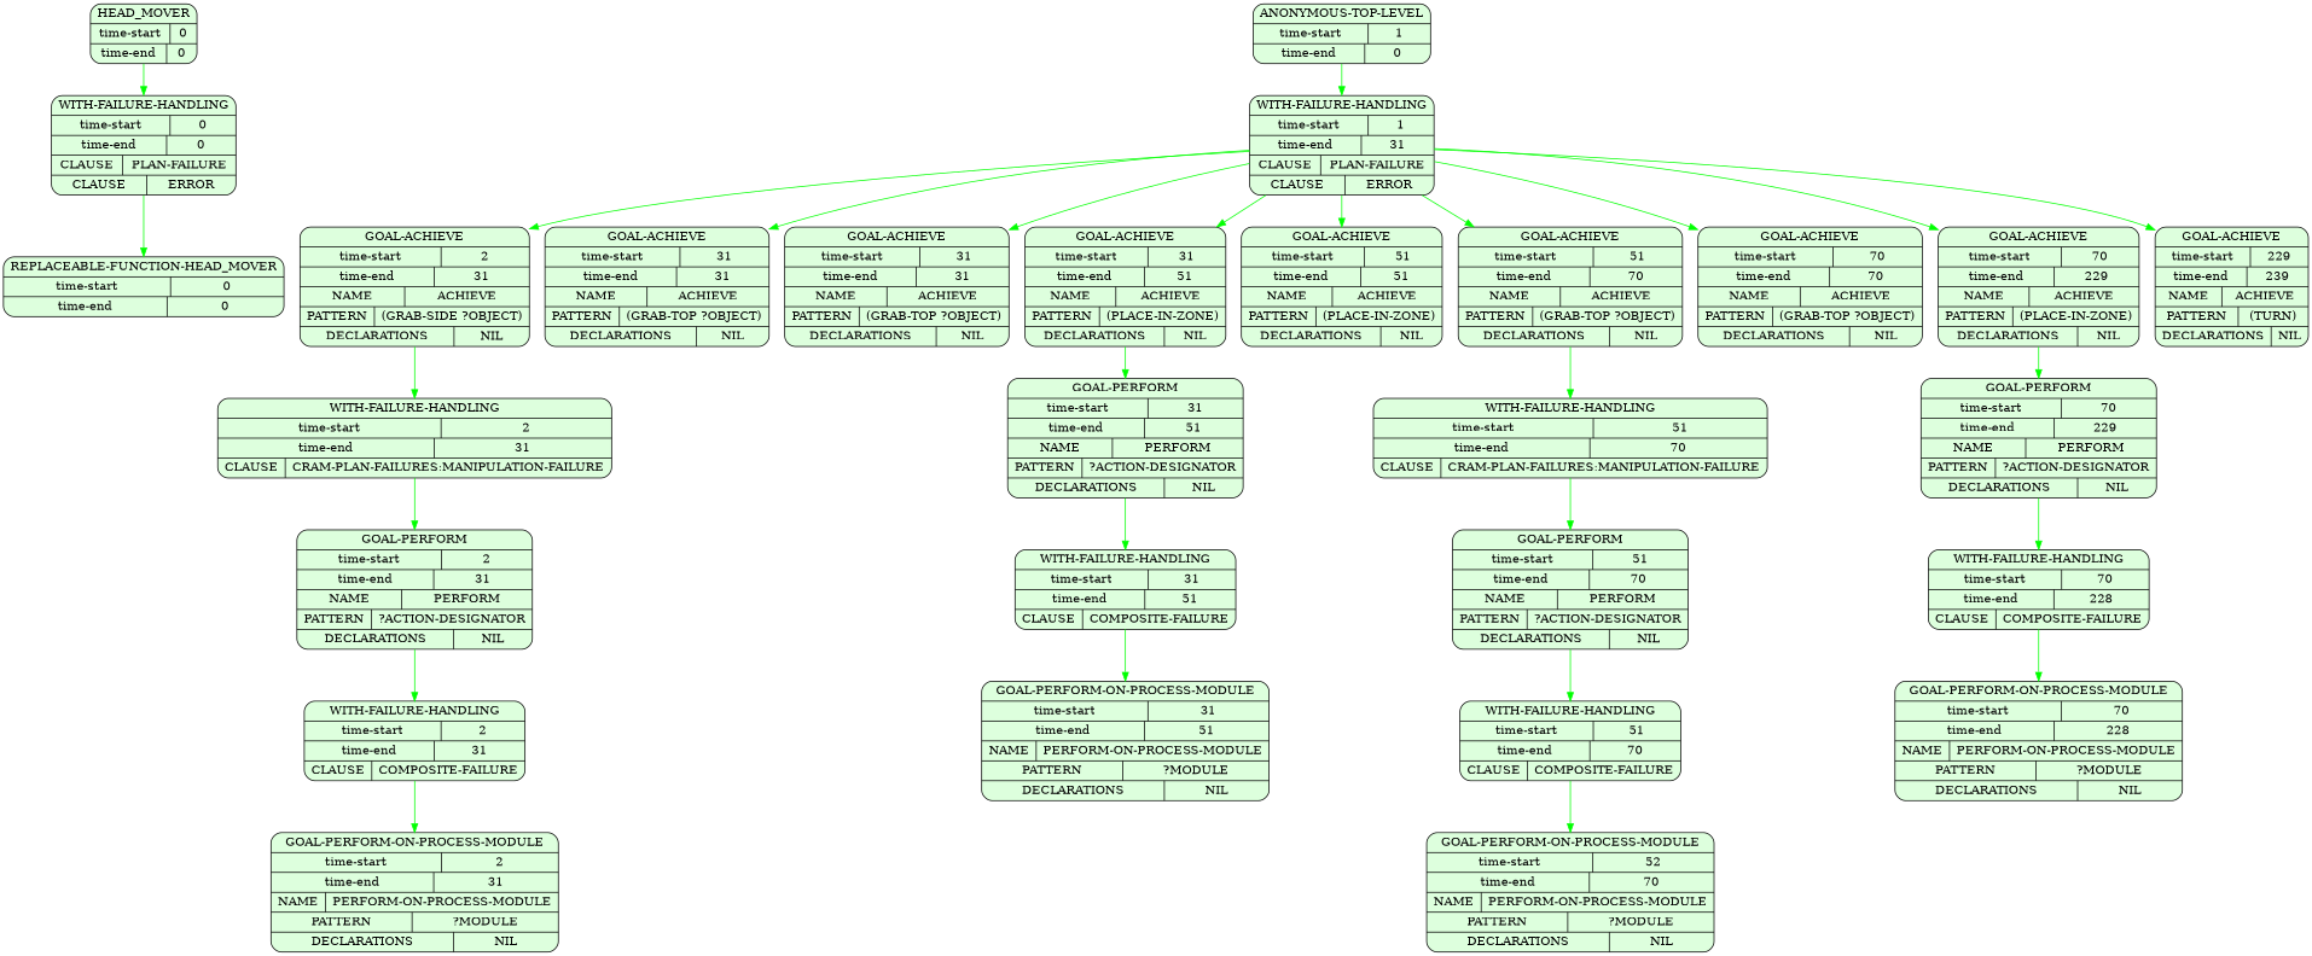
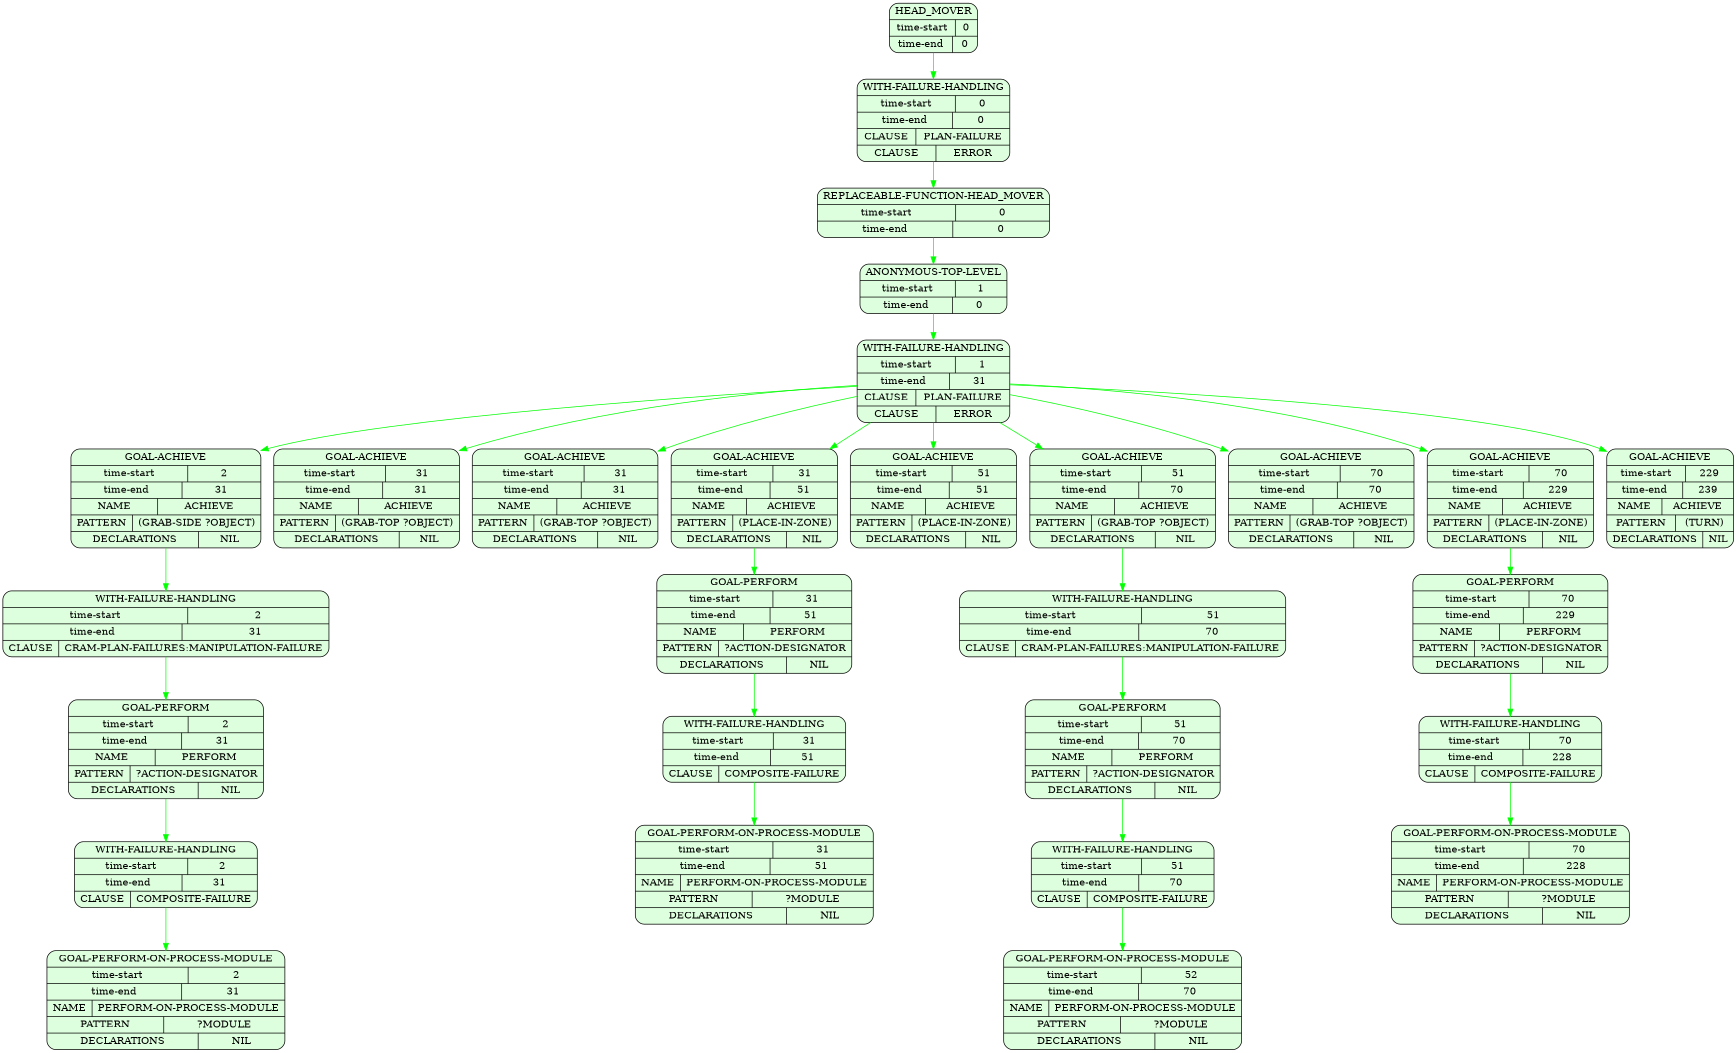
  digraph {
    fontname="DejaVu Serif"
    node [fillcolor="#ddffdd" fontname="DejaVu Serif" shape=Mrecord style=filled]
    edge [color=green fontname="DejaVu Serif"]
    n1 [label="{HEAD_MOVER|{time-start | 0}|{time-end | 0}}"]
    n2 [label="{WITH-FAILURE-HANDLING|{time-start | 0}|{time-end | 0}|{CLAUSE | PLAN-FAILURE}|{CLAUSE | ERROR}}"]
    n3 [label="{REPLACEABLE-FUNCTION-HEAD_MOVER|{time-start | 0}|{time-end | 0}}"]
    n4 [label="{ANONYMOUS-TOP-LEVEL|{time-start | 1}|{time-end | 0}}"]
    n5 [label="{WITH-FAILURE-HANDLING|{time-start | 1}|{time-end | 31}|{CLAUSE | PLAN-FAILURE}|{CLAUSE | ERROR}}"]
    n6 [label="{GOAL-ACHIEVE|{time-start | 2}|{time-end | 31}|{NAME | ACHIEVE}|{PATTERN | (GRAB-SIDE ?OBJECT)}|{DECLARATIONS | NIL}}"]
    n7 [label="{GOAL-ACHIEVE|{time-start | 31}|{time-end | 31}|{NAME | ACHIEVE}|{PATTERN | (GRAB-TOP ?OBJECT)}|{DECLARATIONS | NIL}}"]
    n8 [label="{GOAL-ACHIEVE|{time-start | 31}|{time-end | 31}|{NAME | ACHIEVE}|{PATTERN | (GRAB-TOP ?OBJECT)}|{DECLARATIONS | NIL}}"]
    n9 [label="{GOAL-ACHIEVE|{time-start | 31}|{time-end | 51}|{NAME | ACHIEVE}|{PATTERN | (PLACE-IN-ZONE)}|{DECLARATIONS | NIL}}"]
    n10 [label="{GOAL-ACHIEVE|{time-start | 51}|{time-end | 51}|{NAME | ACHIEVE}|{PATTERN | (PLACE-IN-ZONE)}|{DECLARATIONS | NIL}}"]
    n11 [label="{GOAL-ACHIEVE|{time-start | 51}|{time-end | 70}|{NAME | ACHIEVE}|{PATTERN | (GRAB-TOP ?OBJECT)}|{DECLARATIONS | NIL}}"]
    n12 [label="{GOAL-ACHIEVE|{time-start | 70}|{time-end | 70}|{NAME | ACHIEVE}|{PATTERN | (GRAB-TOP ?OBJECT)}|{DECLARATIONS | NIL}}"]
    n13 [label="{GOAL-ACHIEVE|{time-start | 70}|{time-end | 229}|{NAME | ACHIEVE}|{PATTERN | (PLACE-IN-ZONE)}|{DECLARATIONS | NIL}}"]
    n14 [label="{GOAL-ACHIEVE|{time-start | 229}|{time-end | 239}|{NAME | ACHIEVE}|{PATTERN | (TURN)}|{DECLARATIONS | NIL}}"]
    n15 [label="{WITH-FAILURE-HANDLING|{time-start | 2}|{time-end | 31}|{CLAUSE | CRAM-PLAN-FAILURES:MANIPULATION-FAILURE}}"]
    n16 [label="{GOAL-PERFORM|{time-start | 31}|{time-end | 51}|{NAME | PERFORM}|{PATTERN | ?ACTION-DESIGNATOR}|{DECLARATIONS | NIL}}"]
    n17 [label="{WITH-FAILURE-HANDLING|{time-start | 51}|{time-end | 70}|{CLAUSE | CRAM-PLAN-FAILURES:MANIPULATION-FAILURE}}"]
    n18 [label="{GOAL-PERFORM|{time-start | 70}|{time-end | 229}|{NAME | PERFORM}|{PATTERN | ?ACTION-DESIGNATOR}|{DECLARATIONS | NIL}}"]
    n19 [label="{GOAL-PERFORM|{time-start | 2}|{time-end | 31}|{NAME | PERFORM}|{PATTERN | ?ACTION-DESIGNATOR}|{DECLARATIONS | NIL}}"]
    n20 [label="{WITH-FAILURE-HANDLING|{time-start | 2}|{time-end | 31}|{CLAUSE | COMPOSITE-FAILURE}}"]
    n21 [label="{GOAL-PERFORM-ON-PROCESS-MODULE|{time-start | 2}|{time-end | 31}|{NAME | PERFORM-ON-PROCESS-MODULE}|{PATTERN | ?MODULE}|{DECLARATIONS | NIL}}"]
    n22 [label="{WITH-FAILURE-HANDLING|{time-start | 31}|{time-end | 51}|{CLAUSE | COMPOSITE-FAILURE}}"]
    n23 [label="{GOAL-PERFORM-ON-PROCESS-MODULE|{time-start | 31}|{time-end | 51}|{NAME | PERFORM-ON-PROCESS-MODULE}|{PATTERN | ?MODULE}|{DECLARATIONS | NIL}}"]
    n24 [label="{GOAL-PERFORM|{time-start | 51}|{time-end | 70}|{NAME | PERFORM}|{PATTERN | ?ACTION-DESIGNATOR}|{DECLARATIONS | NIL}}"]
    n25 [label="{WITH-FAILURE-HANDLING|{time-start | 51}|{time-end | 70}|{CLAUSE | COMPOSITE-FAILURE}}"]
    n26 [label="{GOAL-PERFORM-ON-PROCESS-MODULE|{time-start | 52}|{time-end | 70}|{NAME | PERFORM-ON-PROCESS-MODULE}|{PATTERN | ?MODULE}|{DECLARATIONS | NIL}}"]
    n27 [label="{WITH-FAILURE-HANDLING|{time-start | 70}|{time-end | 228}|{CLAUSE | COMPOSITE-FAILURE}}"]
    n28 [label="{GOAL-PERFORM-ON-PROCESS-MODULE|{time-start | 70}|{time-end | 228}|{NAME | PERFORM-ON-PROCESS-MODULE}|{PATTERN | ?MODULE}|{DECLARATIONS | NIL}}"]
    n1 -> n2
    n2 -> n3
+   n3 -> n4
    n4 -> n5
    n5 -> n6
    n5 -> n7
    n5 -> n8
    n5 -> n9
    n5 -> n10
    n5 -> n11
    n5 -> n12
    n5 -> n13
    n5 -> n14
    n6 -> n15
    n9 -> n16
    n11 -> n17
    n13 -> n18
    n15 -> n19
    n16 -> n22
    n17 -> n24
    n18 -> n27
    n19 -> n20
    n20 -> n21
    n22 -> n23
    n24 -> n25
    n25 -> n26
    n27 -> n28
  }
